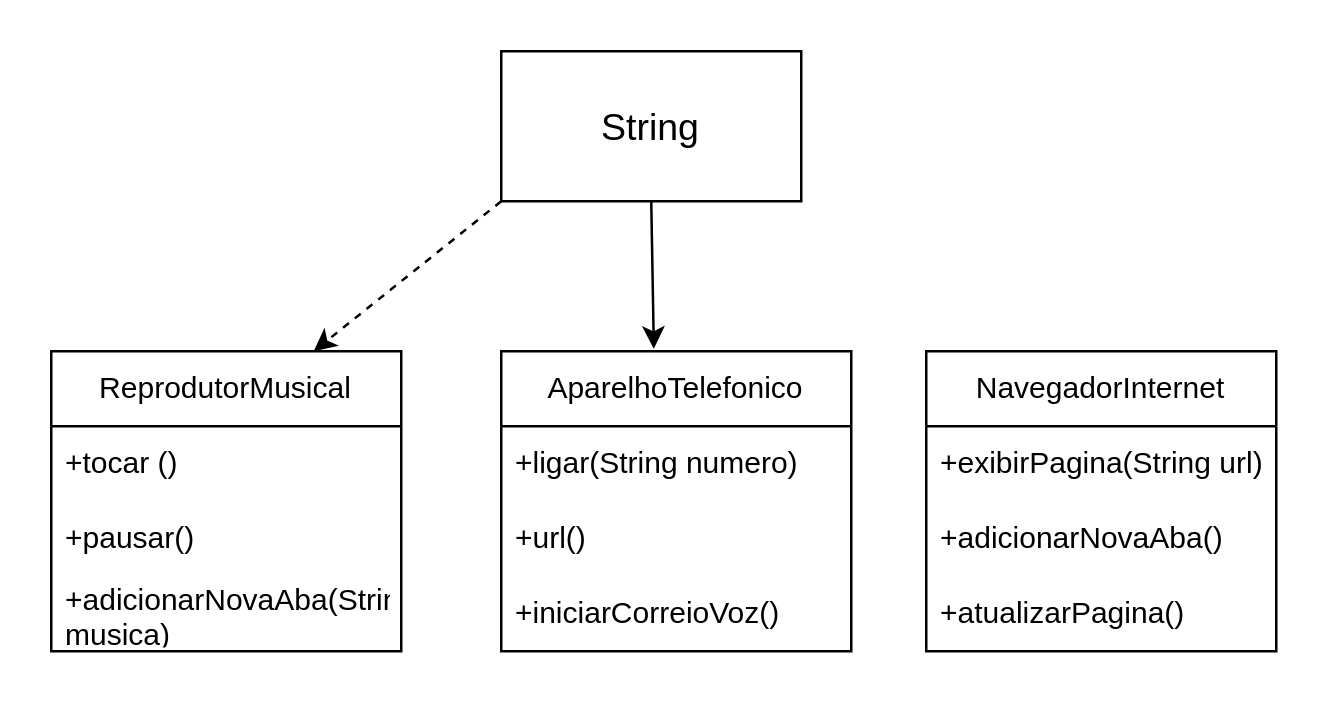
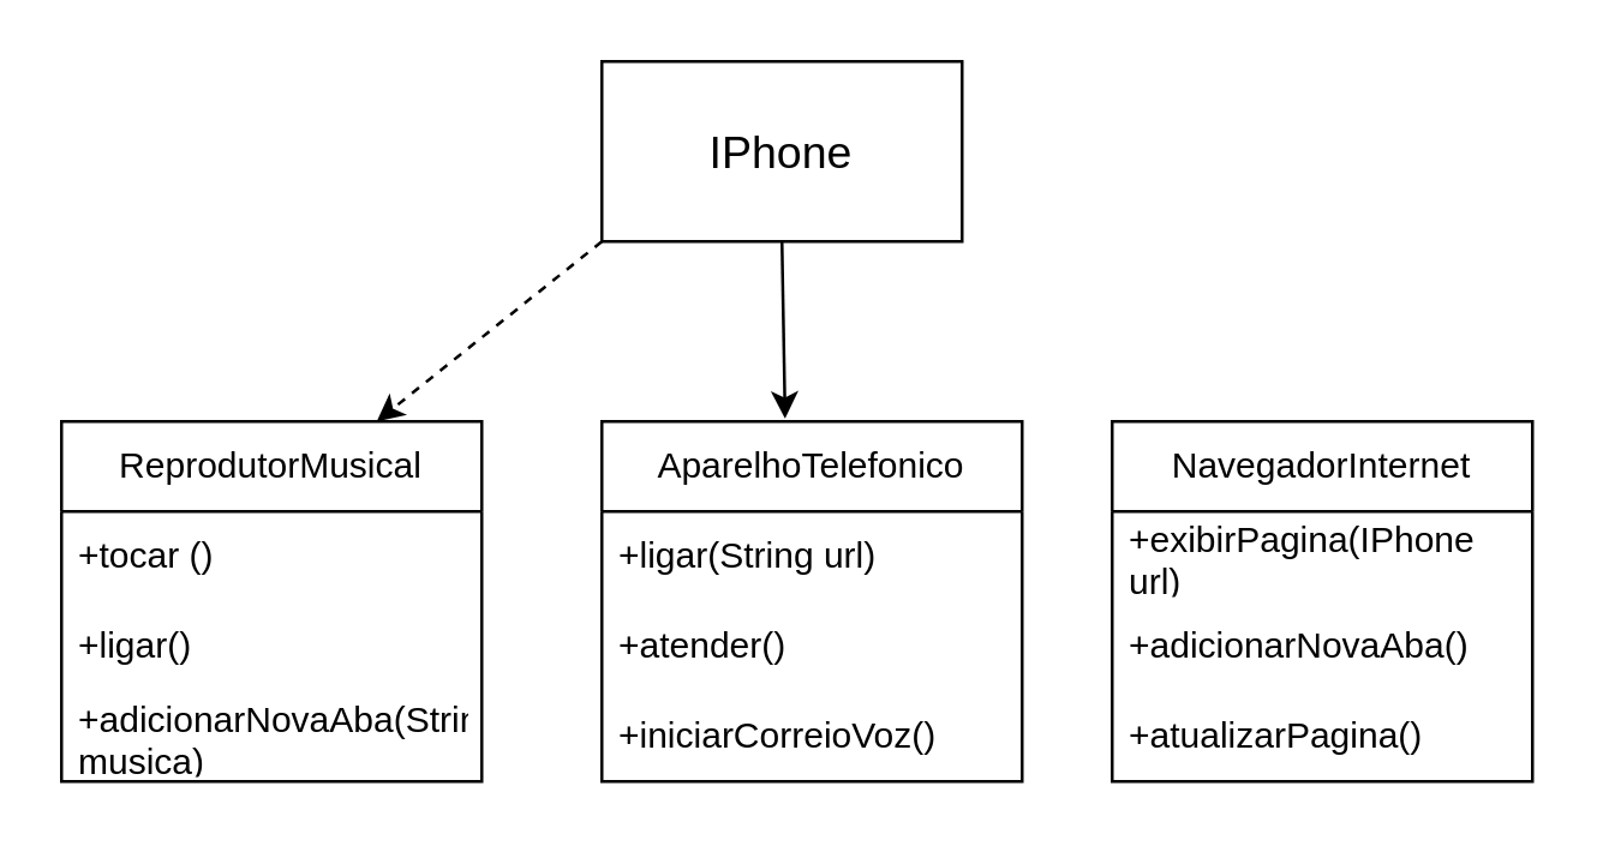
  <mxCell id="0" />
  <mxCell id="1" parent="0" />
- <mxCell id="2" value="&lt;font style=&quot;font-size: 15px;&quot;&gt;String&lt;/font&gt;" style="rounded=0;whiteSpace=wrap;html=1;" vertex="1" parent="1"><mxGeometry x="200" y="20" width="120" height="60" as="geometry" /></mxCell>
+ <mxCell id="2" value="&lt;font style=&quot;font-size: 15px;&quot;&gt;IPhone&lt;/font&gt;" style="rounded=0;whiteSpace=wrap;html=1;" vertex="1" parent="1"><mxGeometry x="200" y="20" width="120" height="60" as="geometry" /></mxCell>
  <mxCell id="3" value="ReprodutorMusical" style="swimlane;fontStyle=0;childLayout=stackLayout;horizontal=1;startSize=30;horizontalStack=0;resizeParent=1;resizeParentMax=0;resizeLast=0;collapsible=1;marginBottom=0;whiteSpace=wrap;html=1;" vertex="1" parent="1"><mxGeometry x="20" y="140" width="140" height="120" as="geometry" /></mxCell>
  <mxCell id="4" value="+tocar ()" style="text;strokeColor=none;fillColor=none;align=left;verticalAlign=middle;spacingLeft=4;spacingRight=4;overflow=hidden;points=[[0,0.5],[1,0.5]];portConstraint=eastwest;rotatable=0;whiteSpace=wrap;html=1;" vertex="1" parent="3"><mxGeometry y="30" width="140" height="30" as="geometry" /></mxCell>
- <mxCell id="5" value="+pausar()" style="text;strokeColor=none;fillColor=none;align=left;verticalAlign=middle;spacingLeft=4;spacingRight=4;overflow=hidden;points=[[0,0.5],[1,0.5]];portConstraint=eastwest;rotatable=0;whiteSpace=wrap;html=1;" vertex="1" parent="3"><mxGeometry y="60" width="140" height="30" as="geometry" /></mxCell>
+ <mxCell id="5" value="+ligar()" style="text;strokeColor=none;fillColor=none;align=left;verticalAlign=middle;spacingLeft=4;spacingRight=4;overflow=hidden;points=[[0,0.5],[1,0.5]];portConstraint=eastwest;rotatable=0;whiteSpace=wrap;html=1;" vertex="1" parent="3"><mxGeometry y="60" width="140" height="30" as="geometry" /></mxCell>
  <mxCell id="6" value="+adicionarNovaAba(String musica)" style="text;strokeColor=none;fillColor=none;align=left;verticalAlign=middle;spacingLeft=4;spacingRight=4;overflow=hidden;points=[[0,0.5],[1,0.5]];portConstraint=eastwest;rotatable=0;whiteSpace=wrap;html=1;" vertex="1" parent="3"><mxGeometry y="90" width="140" height="30" as="geometry" /></mxCell>
  <mxCell id="7" value="AparelhoTelefonico" style="swimlane;fontStyle=0;childLayout=stackLayout;horizontal=1;startSize=30;horizontalStack=0;resizeParent=1;resizeParentMax=0;resizeLast=0;collapsible=1;marginBottom=0;whiteSpace=wrap;html=1;" vertex="1" parent="1"><mxGeometry x="200" y="140" width="140" height="120" as="geometry" /></mxCell>
- <mxCell id="8" value="+ligar(String numero)" style="text;strokeColor=none;fillColor=none;align=left;verticalAlign=middle;spacingLeft=4;spacingRight=4;overflow=hidden;points=[[0,0.5],[1,0.5]];portConstraint=eastwest;rotatable=0;whiteSpace=wrap;html=1;" vertex="1" parent="7"><mxGeometry y="30" width="140" height="30" as="geometry" /></mxCell>
- <mxCell id="9" value="+url()" style="text;strokeColor=none;fillColor=none;align=left;verticalAlign=middle;spacingLeft=4;spacingRight=4;overflow=hidden;points=[[0,0.5],[1,0.5]];portConstraint=eastwest;rotatable=0;whiteSpace=wrap;html=1;" vertex="1" parent="7"><mxGeometry y="60" width="140" height="30" as="geometry" /></mxCell>
+ <mxCell id="8" value="+ligar(String url)" style="text;strokeColor=none;fillColor=none;align=left;verticalAlign=middle;spacingLeft=4;spacingRight=4;overflow=hidden;points=[[0,0.5],[1,0.5]];portConstraint=eastwest;rotatable=0;whiteSpace=wrap;html=1;" vertex="1" parent="7"><mxGeometry y="30" width="140" height="30" as="geometry" /></mxCell>
+ <mxCell id="9" value="+atender()" style="text;strokeColor=none;fillColor=none;align=left;verticalAlign=middle;spacingLeft=4;spacingRight=4;overflow=hidden;points=[[0,0.5],[1,0.5]];portConstraint=eastwest;rotatable=0;whiteSpace=wrap;html=1;" vertex="1" parent="7"><mxGeometry y="60" width="140" height="30" as="geometry" /></mxCell>
  <mxCell id="10" value="+iniciarCorreioVoz()" style="text;strokeColor=none;fillColor=none;align=left;verticalAlign=middle;spacingLeft=4;spacingRight=4;overflow=hidden;points=[[0,0.5],[1,0.5]];portConstraint=eastwest;rotatable=0;whiteSpace=wrap;html=1;" vertex="1" parent="7"><mxGeometry y="90" width="140" height="30" as="geometry" /></mxCell>
  <mxCell id="11" value="NavegadorInternet" style="swimlane;fontStyle=0;childLayout=stackLayout;horizontal=1;startSize=30;horizontalStack=0;resizeParent=1;resizeParentMax=0;resizeLast=0;collapsible=1;marginBottom=0;whiteSpace=wrap;html=1;" vertex="1" parent="1"><mxGeometry x="370" y="140" width="140" height="120" as="geometry" /></mxCell>
- <mxCell id="12" value="+exibirPagina(String url)" style="text;strokeColor=none;fillColor=none;align=left;verticalAlign=middle;spacingLeft=4;spacingRight=4;overflow=hidden;points=[[0,0.5],[1,0.5]];portConstraint=eastwest;rotatable=0;whiteSpace=wrap;html=1;" vertex="1" parent="11"><mxGeometry y="30" width="140" height="30" as="geometry" /></mxCell>
+ <mxCell id="12" value="+exibirPagina(IPhone url)" style="text;strokeColor=none;fillColor=none;align=left;verticalAlign=middle;spacingLeft=4;spacingRight=4;overflow=hidden;points=[[0,0.5],[1,0.5]];portConstraint=eastwest;rotatable=0;whiteSpace=wrap;html=1;" vertex="1" parent="11"><mxGeometry y="30" width="140" height="30" as="geometry" /></mxCell>
  <mxCell id="13" value="+adicionarNovaAba()" style="text;strokeColor=none;fillColor=none;align=left;verticalAlign=middle;spacingLeft=4;spacingRight=4;overflow=hidden;points=[[0,0.5],[1,0.5]];portConstraint=eastwest;rotatable=0;whiteSpace=wrap;html=1;" vertex="1" parent="11"><mxGeometry y="60" width="140" height="30" as="geometry" /></mxCell>
  <mxCell id="14" value="+atualizarPagina()" style="text;strokeColor=none;fillColor=none;align=left;verticalAlign=middle;spacingLeft=4;spacingRight=4;overflow=hidden;points=[[0,0.5],[1,0.5]];portConstraint=eastwest;rotatable=0;whiteSpace=wrap;html=1;" vertex="1" parent="11"><mxGeometry y="90" width="140" height="30" as="geometry" /></mxCell>
  <mxCell id="15" value="" style="endArrow=classic;html=1;rounded=0;entryX=0.436;entryY=-0.008;entryDx=0;entryDy=0;entryPerimeter=0;exitX=0.5;exitY=1;exitDx=0;exitDy=0;" edge="1" parent="1" source="2" target="7"><mxGeometry width="50" height="50" relative="1" as="geometry"><mxPoint x="380" y="250" as="sourcePoint" /><mxPoint x="430" y="200" as="targetPoint" /></mxGeometry></mxCell>
  <mxCell id="16" value="" style="endArrow=classic;html=1;rounded=0;entryX=0.75;entryY=0;entryDx=0;entryDy=0;exitX=0;exitY=1;exitDx=0;exitDy=0;dashed=1;" edge="1" parent="1" source="2" target="3"><mxGeometry width="50" height="50" relative="1" as="geometry"><mxPoint x="380" y="250" as="sourcePoint" /><mxPoint x="430" y="200" as="targetPoint" /></mxGeometry></mxCell>
